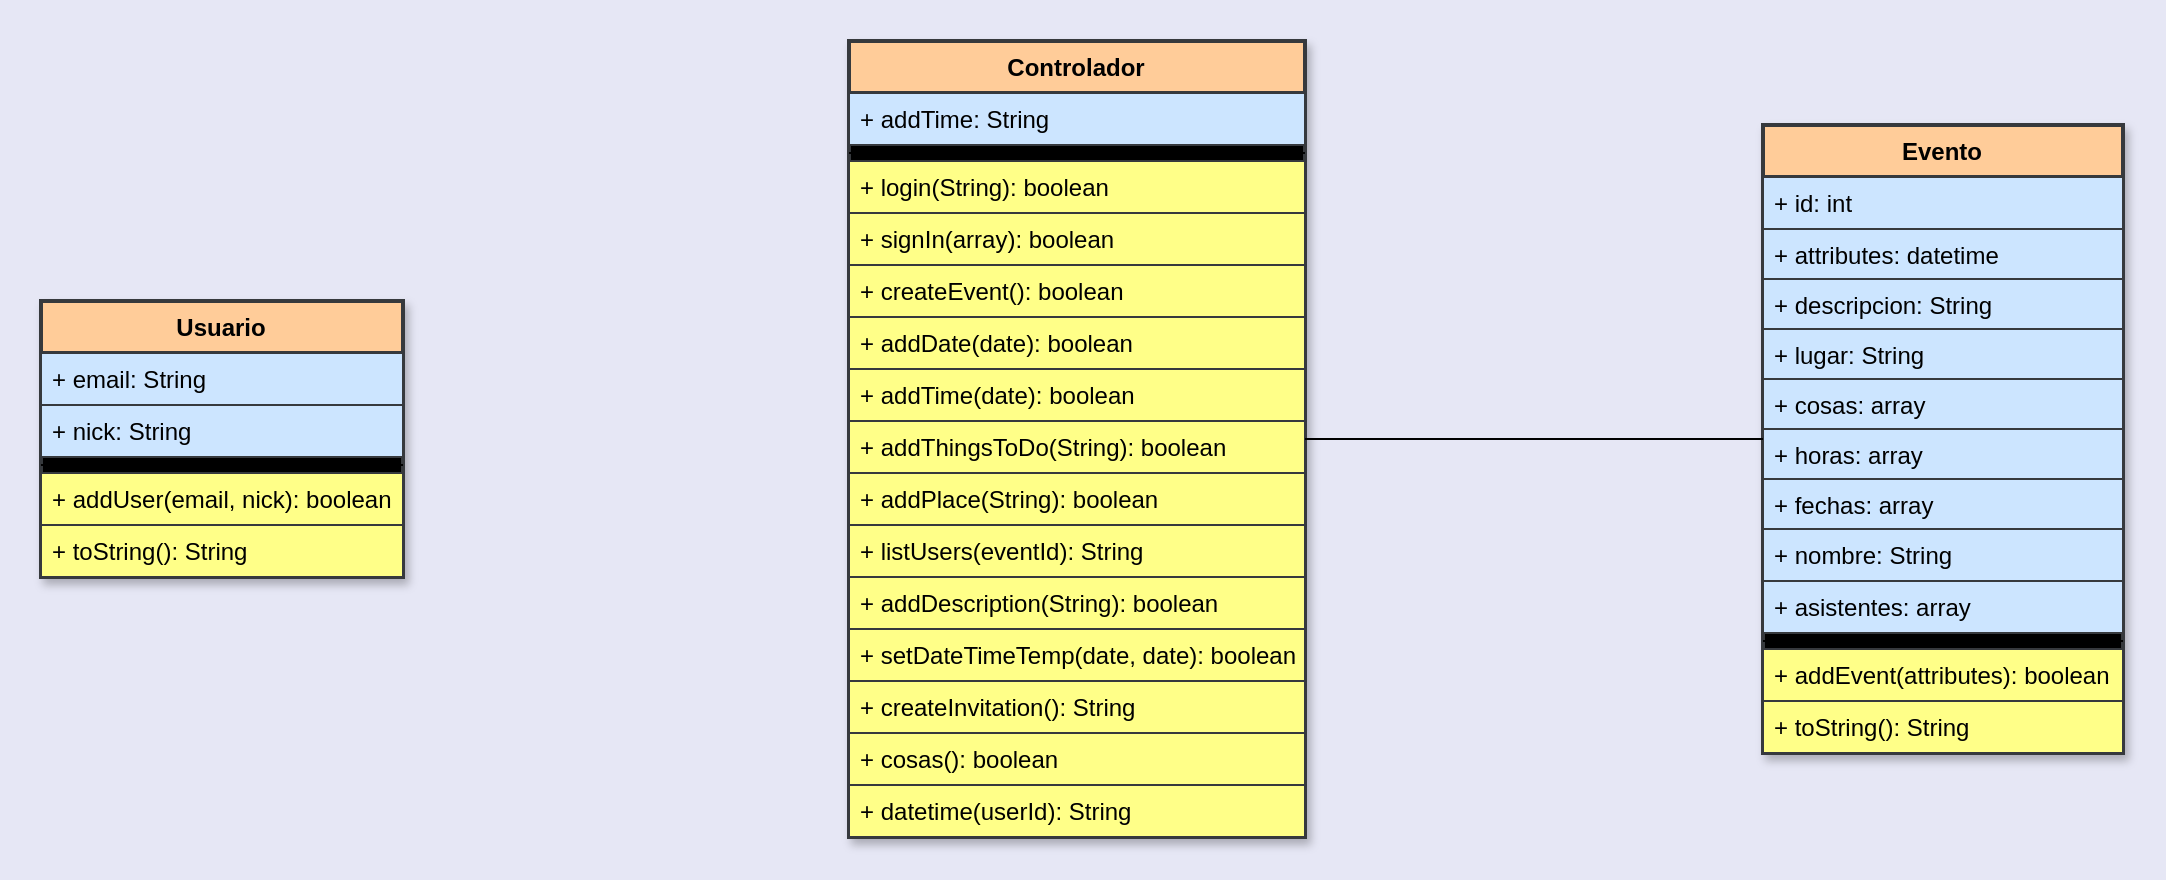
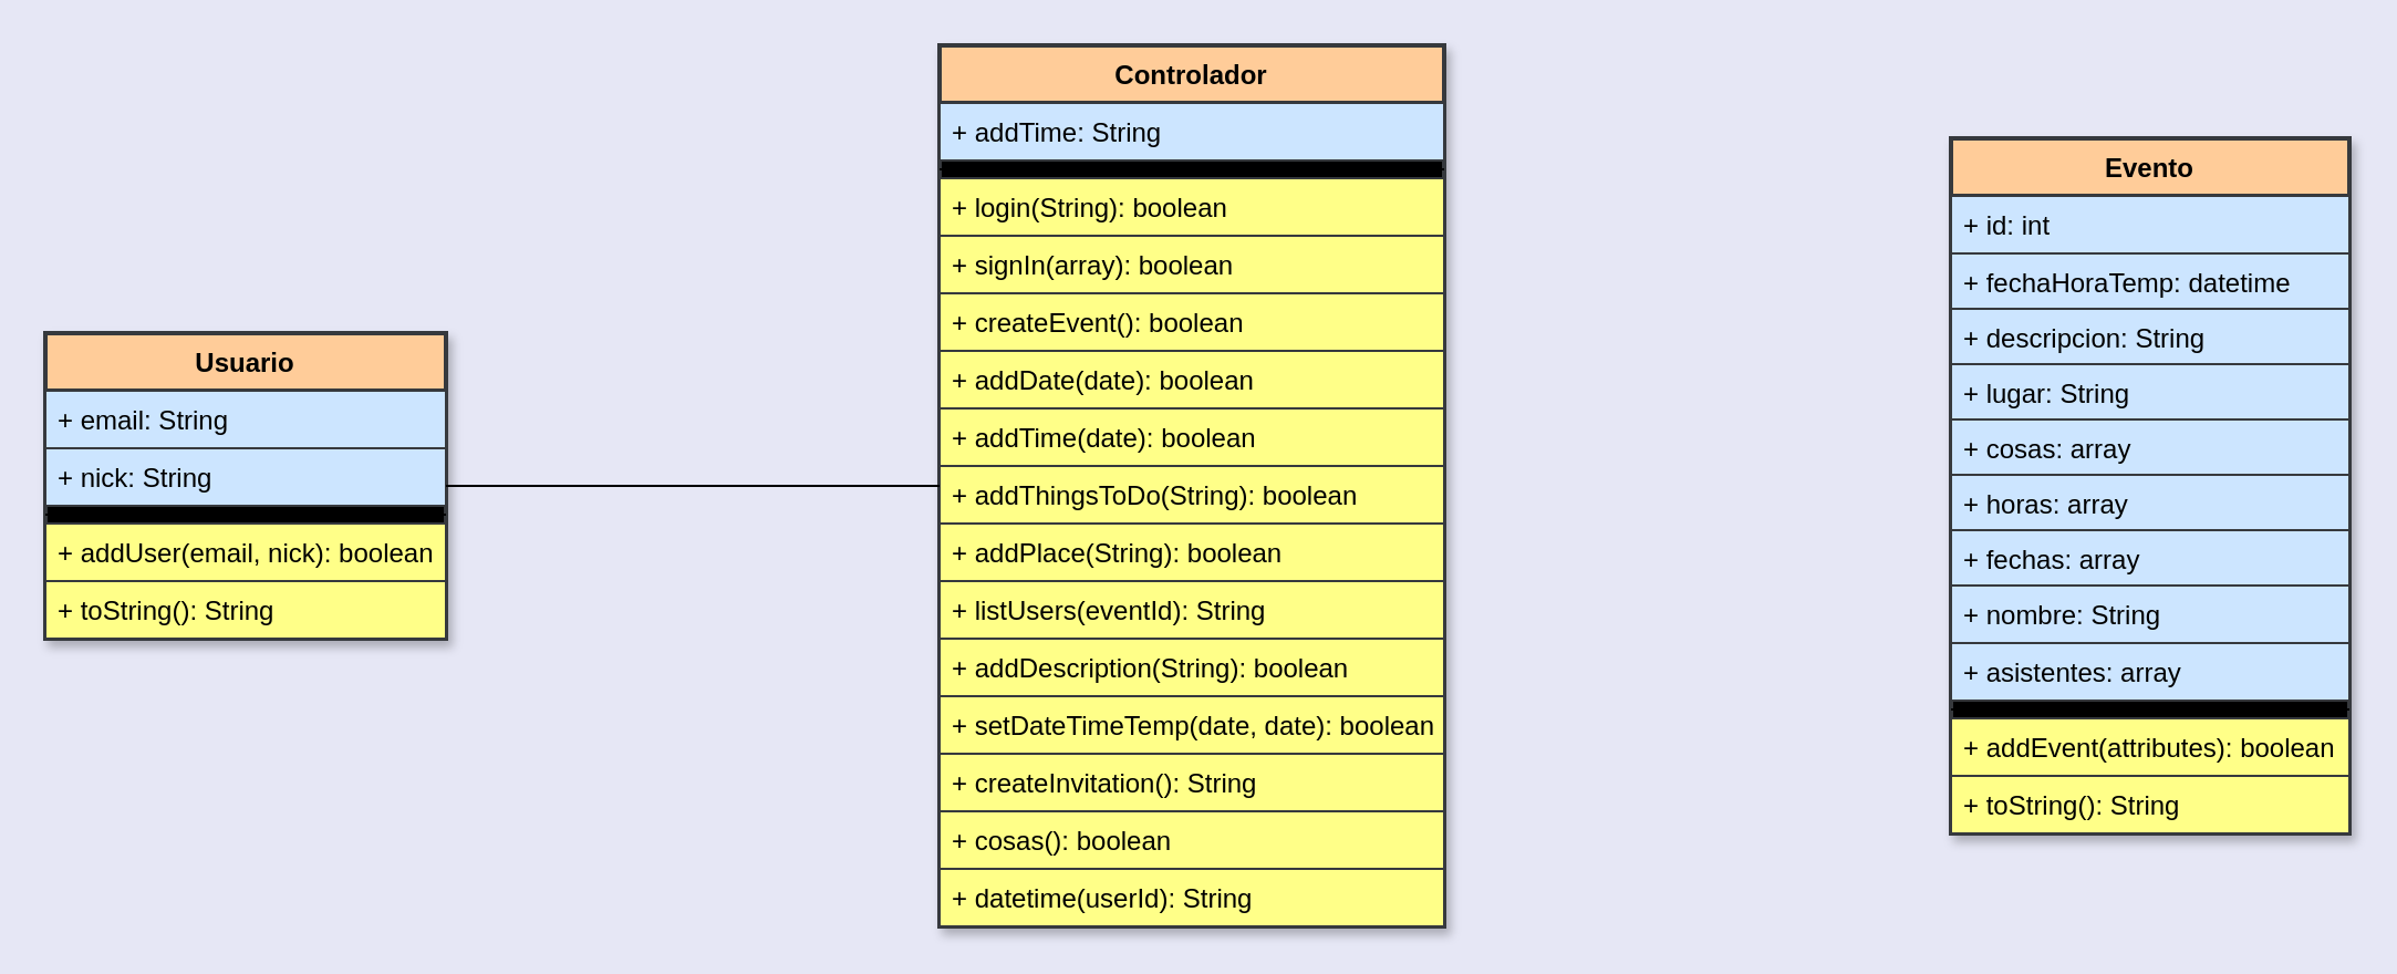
  <mxCell id="0" />
  <mxCell id="1" parent="0" />
  <mxCell id="2" value="Usuario" style="swimlane;fontStyle=1;align=center;verticalAlign=top;childLayout=stackLayout;horizontal=1;startSize=26;horizontalStack=0;resizeParent=1;resizeParentMax=0;resizeLast=0;collapsible=1;marginBottom=0;fillColor=#ffcc99;strokeColor=#36393d;swimlaneFillColor=#000000;rounded=0;shadow=1;strokeWidth=2;glass=0;" parent="1" vertex="1"><mxGeometry x="20" y="150" width="181" height="138" as="geometry" /></mxCell>
  <mxCell id="3" value="+ email: String" style="text;strokeColor=#36393d;fillColor=#cce5ff;align=left;verticalAlign=top;spacingLeft=4;spacingRight=4;overflow=hidden;rotatable=0;points=[[0,0.5],[1,0.5]];portConstraint=eastwest;" parent="2" vertex="1"><mxGeometry y="26" width="181" height="26" as="geometry" /></mxCell>
  <mxCell id="4" value="+ nick: String" style="text;strokeColor=#36393d;fillColor=#cce5ff;align=left;verticalAlign=top;spacingLeft=4;spacingRight=4;overflow=hidden;rotatable=0;points=[[0,0.5],[1,0.5]];portConstraint=eastwest;" parent="2" vertex="1"><mxGeometry y="52" width="181" height="26" as="geometry" /></mxCell>
  <mxCell id="5" value="" style="line;strokeWidth=1;fillColor=none;align=left;verticalAlign=middle;spacingTop=-1;spacingLeft=3;spacingRight=3;rotatable=0;labelPosition=right;points=[];portConstraint=eastwest;" parent="2" vertex="1"><mxGeometry y="78" width="181" height="8" as="geometry" /></mxCell>
  <mxCell id="6" value="+ addUser(email, nick): boolean" style="text;strokeColor=#36393d;fillColor=#ffff88;align=left;verticalAlign=top;spacingLeft=4;spacingRight=4;overflow=hidden;rotatable=0;points=[[0,0.5],[1,0.5]];portConstraint=eastwest;" parent="2" vertex="1"><mxGeometry y="86" width="181" height="26" as="geometry" /></mxCell>
  <mxCell id="7" value="+ toString(): String" style="text;strokeColor=#36393d;fillColor=#ffff88;align=left;verticalAlign=top;spacingLeft=4;spacingRight=4;overflow=hidden;rotatable=0;points=[[0,0.5],[1,0.5]];portConstraint=eastwest;" vertex="1" parent="2"><mxGeometry y="112" width="181" height="26" as="geometry" /></mxCell>
  <mxCell id="8" value="Evento" style="swimlane;fontStyle=1;align=center;verticalAlign=top;childLayout=stackLayout;horizontal=1;startSize=26;horizontalStack=0;resizeParent=1;resizeParentMax=0;resizeLast=0;collapsible=1;marginBottom=0;fillColor=#ffcc99;strokeColor=#36393d;gradientColor=none;swimlaneFillColor=#000000;rounded=0;shadow=1;strokeWidth=2;glass=0;" parent="1" vertex="1"><mxGeometry x="881" y="62" width="180" height="314" as="geometry" /></mxCell>
  <mxCell id="9" value="+ id: int" style="text;strokeColor=#36393d;fillColor=#cce5ff;spacingLeft=4;spacingRight=4;overflow=hidden;rotatable=0;points=[[0,0.5],[1,0.5]];portConstraint=eastwest;fontSize=12;" vertex="1" parent="8"><mxGeometry y="26" width="180" height="26" as="geometry" /></mxCell>
- <mxCell id="10" value="+ attributes: datetime" style="text;spacingLeft=4;spacingRight=4;overflow=hidden;rotatable=0;points=[[0,0.5],[1,0.5]];portConstraint=eastwest;fontSize=12;fillColor=#cce5ff;strokeColor=#36393d;" vertex="1" parent="8"><mxGeometry y="52" width="180" height="25" as="geometry" /></mxCell>
+ <mxCell id="10" value="+ fechaHoraTemp: datetime" style="text;spacingLeft=4;spacingRight=4;overflow=hidden;rotatable=0;points=[[0,0.5],[1,0.5]];portConstraint=eastwest;fontSize=12;fillColor=#cce5ff;strokeColor=#36393d;" vertex="1" parent="8"><mxGeometry y="52" width="180" height="25" as="geometry" /></mxCell>
  <mxCell id="11" value="+ descripcion: String" style="text;strokeColor=#36393d;fillColor=#cce5ff;spacingLeft=4;spacingRight=4;overflow=hidden;rotatable=0;points=[[0,0.5],[1,0.5]];portConstraint=eastwest;fontSize=12;" vertex="1" parent="8"><mxGeometry y="77" width="180" height="25" as="geometry" /></mxCell>
  <mxCell id="12" value="+ lugar: String" style="text;strokeColor=#36393d;fillColor=#cce5ff;spacingLeft=4;spacingRight=4;overflow=hidden;rotatable=0;points=[[0,0.5],[1,0.5]];portConstraint=eastwest;fontSize=12;" vertex="1" parent="8"><mxGeometry y="102" width="180" height="25" as="geometry" /></mxCell>
  <mxCell id="13" value="+ cosas: array" style="text;strokeColor=#36393d;fillColor=#cce5ff;spacingLeft=4;spacingRight=4;overflow=hidden;rotatable=0;points=[[0,0.5],[1,0.5]];portConstraint=eastwest;fontSize=12;" vertex="1" parent="8"><mxGeometry y="127" width="180" height="25" as="geometry" /></mxCell>
  <mxCell id="14" value="+ horas: array" style="text;strokeColor=#36393d;fillColor=#cce5ff;spacingLeft=4;spacingRight=4;overflow=hidden;rotatable=0;points=[[0,0.5],[1,0.5]];portConstraint=eastwest;fontSize=12;" vertex="1" parent="8"><mxGeometry y="152" width="180" height="25" as="geometry" /></mxCell>
  <mxCell id="15" value="+ fechas: array" style="text;strokeColor=#36393d;fillColor=#cce5ff;spacingLeft=4;spacingRight=4;overflow=hidden;rotatable=0;points=[[0,0.5],[1,0.5]];portConstraint=eastwest;fontSize=12;" vertex="1" parent="8"><mxGeometry y="177" width="180" height="25" as="geometry" /></mxCell>
  <mxCell id="16" value="+ nombre: String" style="text;strokeColor=#36393d;fillColor=#cce5ff;spacingLeft=4;spacingRight=4;overflow=hidden;rotatable=0;points=[[0,0.5],[1,0.5]];portConstraint=eastwest;fontSize=12;" vertex="1" parent="8"><mxGeometry y="202" width="180" height="26" as="geometry" /></mxCell>
  <mxCell id="17" value="+ asistentes: array" style="text;strokeColor=#36393d;fillColor=#cce5ff;spacingLeft=4;spacingRight=4;overflow=hidden;rotatable=0;points=[[0,0.5],[1,0.5]];portConstraint=eastwest;fontSize=12;" vertex="1" parent="8"><mxGeometry y="228" width="180" height="26" as="geometry" /></mxCell>
  <mxCell id="18" value="" style="line;strokeWidth=1;align=left;verticalAlign=middle;spacingTop=-1;spacingLeft=3;spacingRight=3;rotatable=0;labelPosition=right;points=[];portConstraint=eastwest;" parent="8" vertex="1"><mxGeometry y="254" width="180" height="8" as="geometry" /></mxCell>
  <mxCell id="19" value="+ addEvent(attributes): boolean" style="text;strokeColor=#36393d;fillColor=#ffff88;align=left;verticalAlign=top;spacingLeft=4;spacingRight=4;overflow=hidden;rotatable=0;points=[[0,0.5],[1,0.5]];portConstraint=eastwest;" parent="8" vertex="1"><mxGeometry y="262" width="180" height="26" as="geometry" /></mxCell>
  <mxCell id="20" value="+ toString(): String" style="text;strokeColor=#36393d;fillColor=#ffff88;align=left;verticalAlign=top;spacingLeft=4;spacingRight=4;overflow=hidden;rotatable=0;points=[[0,0.5],[1,0.5]];portConstraint=eastwest;" vertex="1" parent="8"><mxGeometry y="288" width="180" height="26" as="geometry" /></mxCell>
  <mxCell id="21" value="Controlador" style="swimlane;fontStyle=1;align=center;verticalAlign=top;childLayout=stackLayout;horizontal=1;startSize=26;horizontalStack=0;resizeParent=1;resizeParentMax=0;resizeLast=0;collapsible=1;marginBottom=0;fillColor=#ffcc99;strokeColor=#36393d;swimlaneFillColor=#000000;perimeterSpacing=0;strokeWidth=2;swimlaneLine=1;glass=0;comic=0;shadow=1;rounded=0;" vertex="1" parent="1"><mxGeometry x="424" y="20" width="228" height="398" as="geometry" /></mxCell>
  <mxCell id="22" value="+ addTime: String" style="text;strokeColor=#36393d;fillColor=#cce5ff;align=left;verticalAlign=top;spacingLeft=4;spacingRight=4;overflow=hidden;rotatable=0;points=[[0,0.5],[1,0.5]];portConstraint=eastwest;" vertex="1" parent="21"><mxGeometry y="26" width="228" height="26" as="geometry" /></mxCell>
  <mxCell id="23" value="" style="line;strokeWidth=1;align=left;verticalAlign=middle;spacingTop=-1;spacingLeft=3;spacingRight=3;rotatable=0;labelPosition=right;points=[];portConstraint=eastwest;" vertex="1" parent="21"><mxGeometry y="52" width="228" height="8" as="geometry" /></mxCell>
  <mxCell id="24" value="+ login(String): boolean" style="text;strokeColor=#36393d;fillColor=#ffff88;align=left;verticalAlign=top;spacingLeft=4;spacingRight=4;overflow=hidden;rotatable=0;points=[[0,0.5],[1,0.5]];portConstraint=eastwest;" vertex="1" parent="21"><mxGeometry y="60" width="228" height="26" as="geometry" /></mxCell>
  <mxCell id="25" value="+ signIn(array): boolean" style="text;strokeColor=#36393d;fillColor=#ffff88;align=left;verticalAlign=top;spacingLeft=4;spacingRight=4;overflow=hidden;rotatable=0;points=[[0,0.5],[1,0.5]];portConstraint=eastwest;" vertex="1" parent="21"><mxGeometry y="86" width="228" height="26" as="geometry" /></mxCell>
  <mxCell id="26" value="+ createEvent(): boolean" style="text;strokeColor=#36393d;fillColor=#ffff88;align=left;verticalAlign=top;spacingLeft=4;spacingRight=4;overflow=hidden;rotatable=0;points=[[0,0.5],[1,0.5]];portConstraint=eastwest;" vertex="1" parent="21"><mxGeometry y="112" width="228" height="26" as="geometry" /></mxCell>
  <mxCell id="27" value="+ addDate(date): boolean" style="text;strokeColor=#36393d;fillColor=#ffff88;align=left;verticalAlign=top;spacingLeft=4;spacingRight=4;overflow=hidden;rotatable=0;points=[[0,0.5],[1,0.5]];portConstraint=eastwest;" vertex="1" parent="21"><mxGeometry y="138" width="228" height="26" as="geometry" /></mxCell>
  <mxCell id="28" value="+ addTime(date): boolean" style="text;strokeColor=#36393d;fillColor=#ffff88;align=left;verticalAlign=top;spacingLeft=4;spacingRight=4;overflow=hidden;rotatable=0;points=[[0,0.5],[1,0.5]];portConstraint=eastwest;" vertex="1" parent="21"><mxGeometry y="164" width="228" height="26" as="geometry" /></mxCell>
  <mxCell id="29" value="+ addThingsToDo(String): boolean&#10;" style="text;strokeColor=#36393d;fillColor=#ffff88;align=left;verticalAlign=top;spacingLeft=4;spacingRight=4;overflow=hidden;rotatable=0;points=[[0,0.5],[1,0.5]];portConstraint=eastwest;" vertex="1" parent="21"><mxGeometry y="190" width="228" height="26" as="geometry" /></mxCell>
  <mxCell id="30" value="+ addPlace(String): boolean" style="text;strokeColor=#36393d;fillColor=#ffff88;align=left;verticalAlign=top;spacingLeft=4;spacingRight=4;overflow=hidden;rotatable=0;points=[[0,0.5],[1,0.5]];portConstraint=eastwest;" vertex="1" parent="21"><mxGeometry y="216" width="228" height="26" as="geometry" /></mxCell>
  <mxCell id="31" value="+ listUsers(eventId): String" style="text;strokeColor=#36393d;fillColor=#ffff88;align=left;verticalAlign=top;spacingLeft=4;spacingRight=4;overflow=hidden;rotatable=0;points=[[0,0.5],[1,0.5]];portConstraint=eastwest;" vertex="1" parent="21"><mxGeometry y="242" width="228" height="26" as="geometry" /></mxCell>
  <mxCell id="32" value="+ addDescription(String): boolean" style="text;strokeColor=#36393d;fillColor=#ffff88;align=left;verticalAlign=top;spacingLeft=4;spacingRight=4;overflow=hidden;rotatable=0;points=[[0,0.5],[1,0.5]];portConstraint=eastwest;" vertex="1" parent="21"><mxGeometry y="268" width="228" height="26" as="geometry" /></mxCell>
  <mxCell id="33" value="+ setDateTimeTemp(date, date): boolean" style="text;strokeColor=#36393d;fillColor=#ffff88;align=left;verticalAlign=top;spacingLeft=4;spacingRight=4;overflow=hidden;rotatable=0;points=[[0,0.5],[1,0.5]];portConstraint=eastwest;" vertex="1" parent="21"><mxGeometry y="294" width="228" height="26" as="geometry" /></mxCell>
  <mxCell id="34" value="+ createInvitation(): String" style="text;strokeColor=#36393d;fillColor=#ffff88;align=left;verticalAlign=top;spacingLeft=4;spacingRight=4;overflow=hidden;rotatable=0;points=[[0,0.5],[1,0.5]];portConstraint=eastwest;" vertex="1" parent="21"><mxGeometry y="320" width="228" height="26" as="geometry" /></mxCell>
  <mxCell id="35" value="+ cosas(): boolean" style="text;strokeColor=#36393d;fillColor=#ffff88;align=left;verticalAlign=top;spacingLeft=4;spacingRight=4;overflow=hidden;rotatable=0;points=[[0,0.5],[1,0.5]];portConstraint=eastwest;" vertex="1" parent="21"><mxGeometry y="346" width="228" height="26" as="geometry" /></mxCell>
  <mxCell id="36" value="+ datetime(userId): String" style="text;strokeColor=#36393d;fillColor=#ffff88;align=left;verticalAlign=top;spacingLeft=4;spacingRight=4;overflow=hidden;rotatable=0;points=[[0,0.5],[1,0.5]];portConstraint=eastwest;" vertex="1" parent="21"><mxGeometry y="372" width="228" height="26" as="geometry" /></mxCell>
- <mxCell id="38" value="" style="endArrow=none;html=1;rounded=0;" edge="1" parent="1" source="21" target="8"><mxGeometry relative="1" as="geometry"><mxPoint x="522" y="172" as="sourcePoint" /><mxPoint x="682" y="172" as="targetPoint" /></mxGeometry></mxCell>
+ <mxCell id="37" value="" style="endArrow=none;html=1;rounded=0;" edge="1" parent="1" source="2" target="21"><mxGeometry relative="1" as="geometry"><mxPoint x="522" y="172" as="sourcePoint" /><mxPoint x="682" y="172" as="targetPoint" /></mxGeometry></mxCell>
